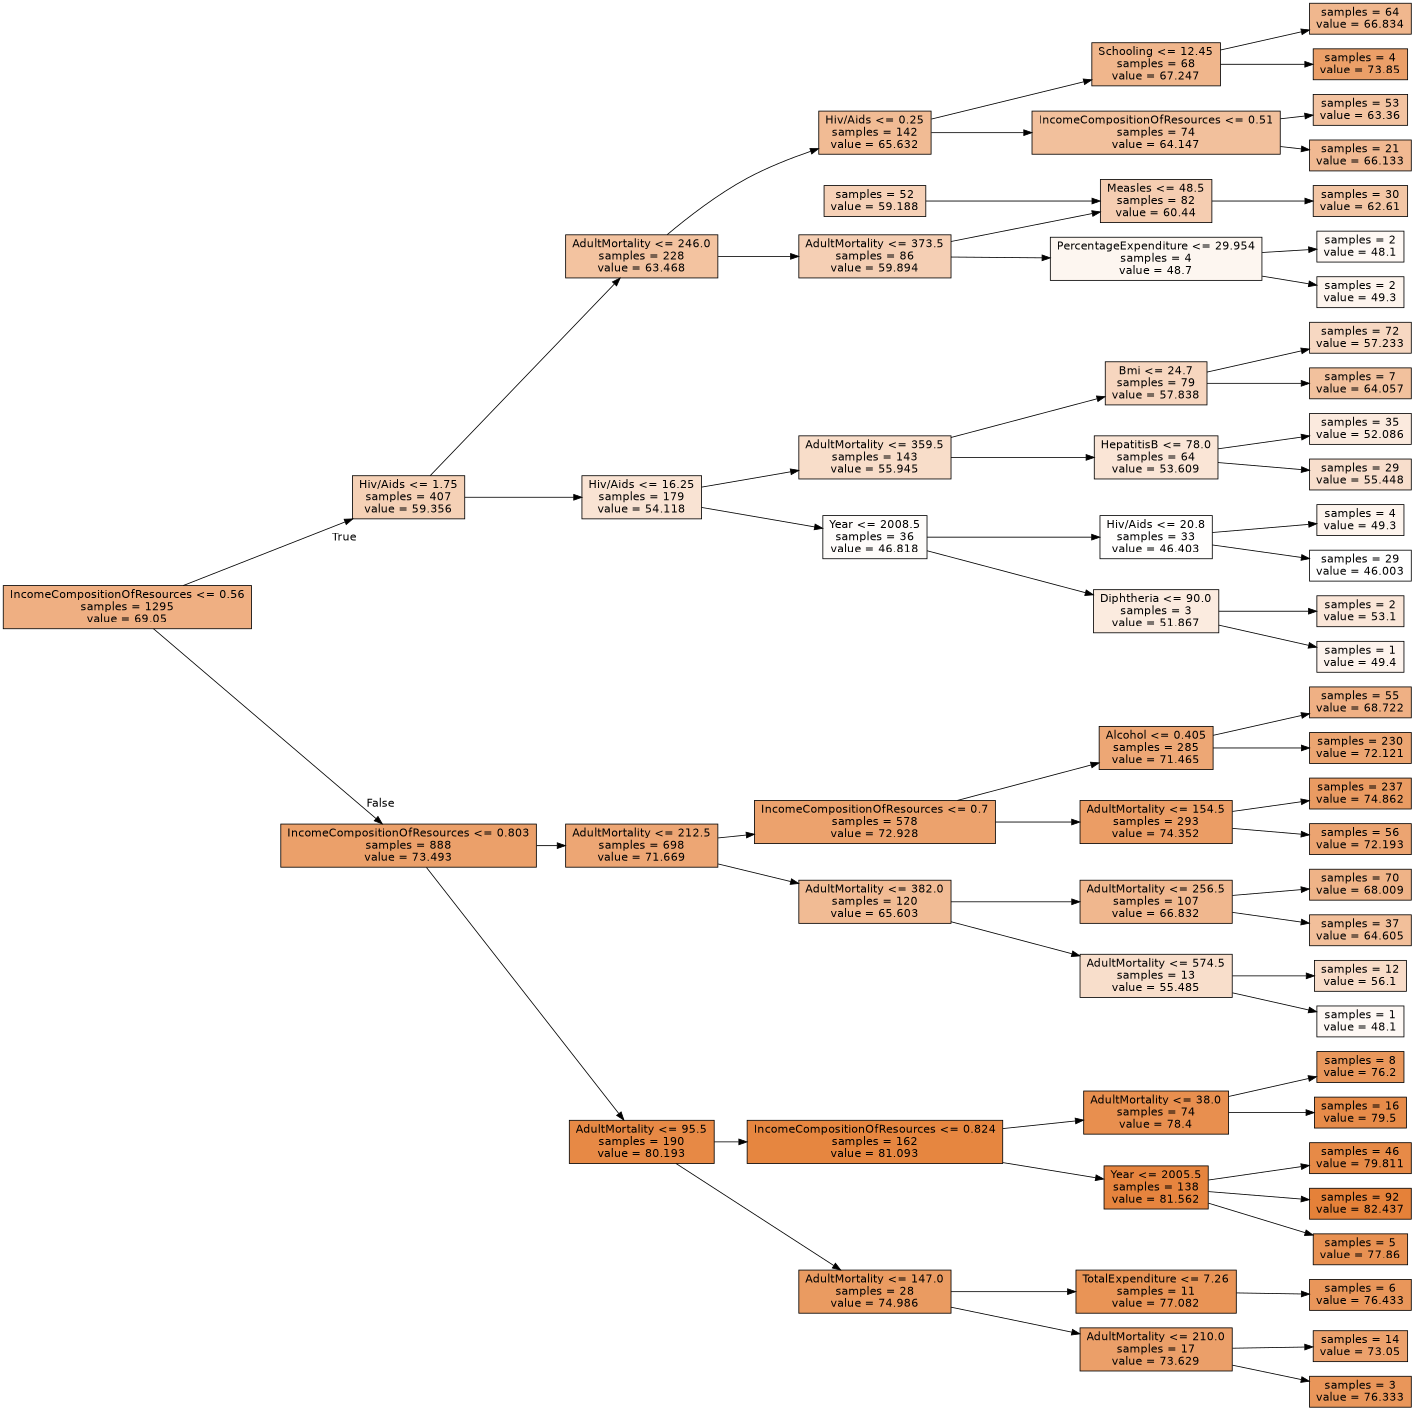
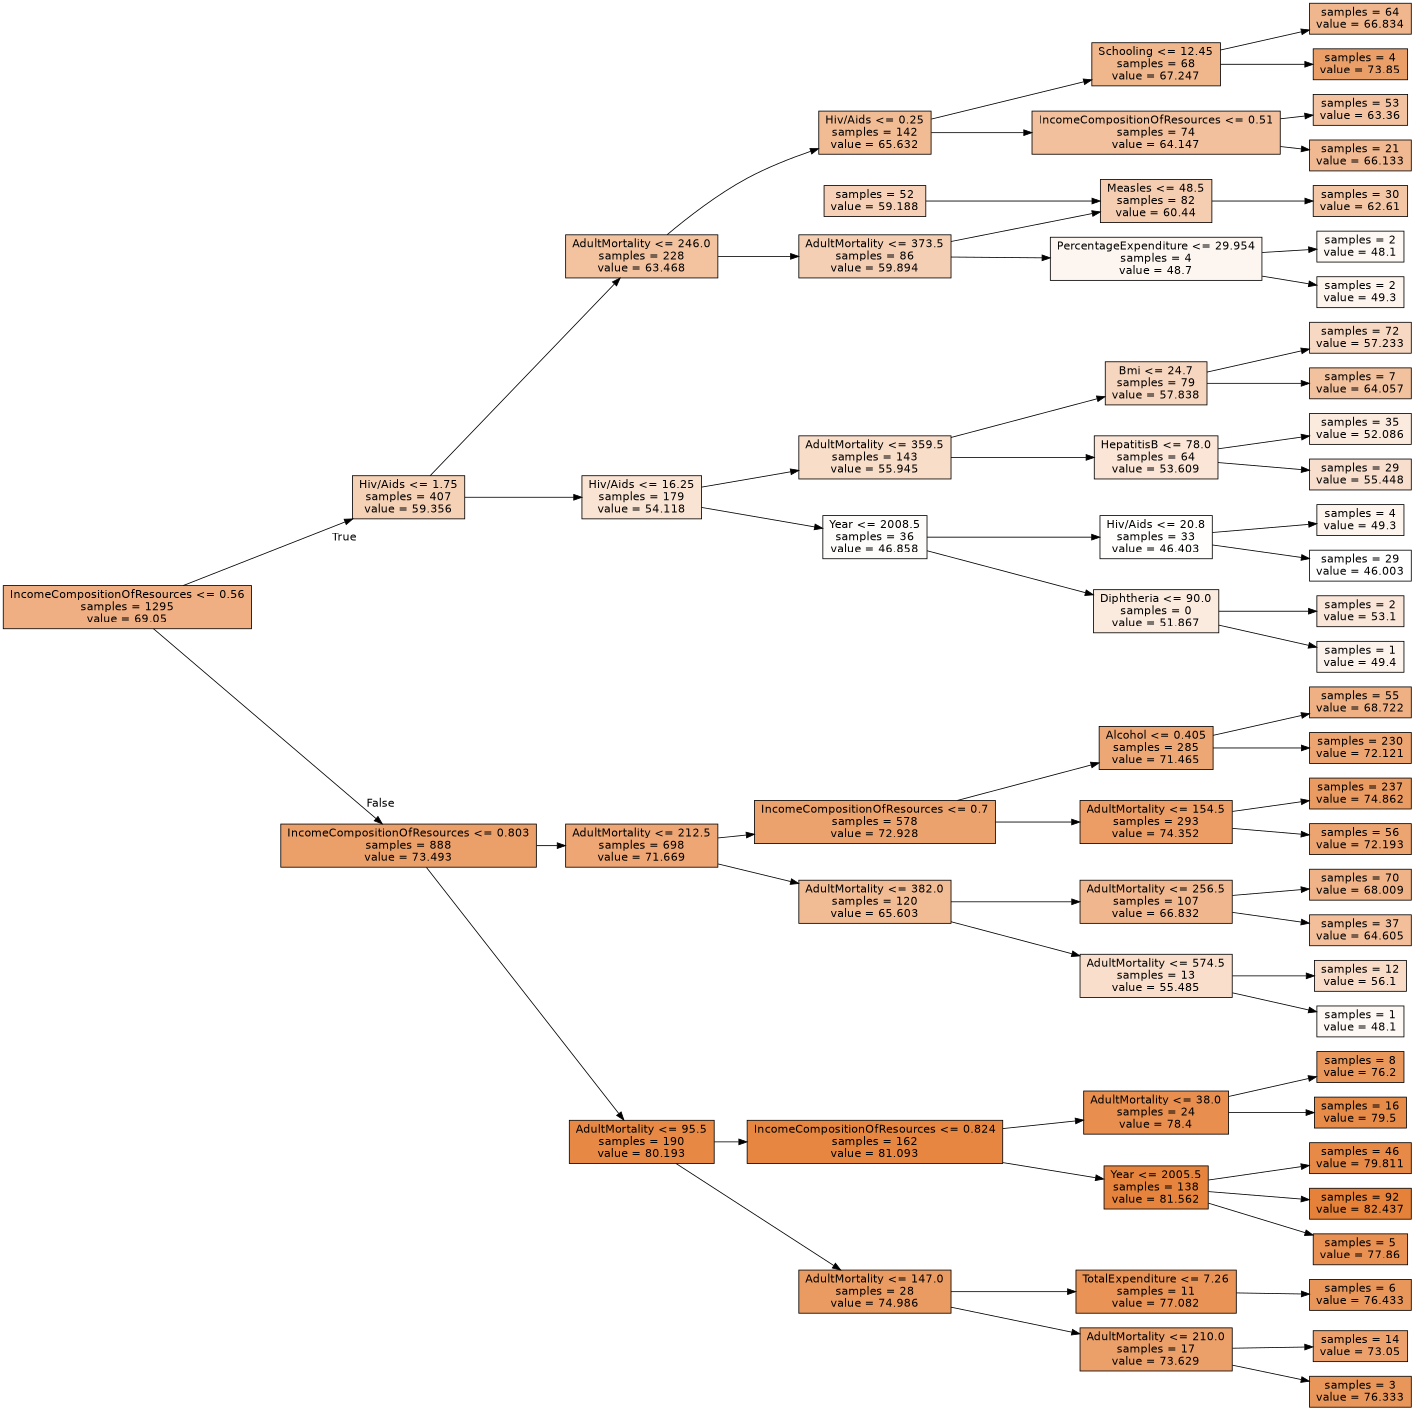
  digraph {
    rankdir=LR
    node [color=black fillcolor="#f1bb94" fontname=helvetica shape=box style=filled]
    edge [fontname=helvetica]
    n1 [fillcolor="#efaf82" label="IncomeCompositionOfResources <= 0.56\nsamples = 1295\nvalue = 69.05"]
    n2 [fillcolor="#f5d1b6" label="Hiv/Aids <= 1.75\nsamples = 407\nvalue = 59.356"]
    n3 [fillcolor="#eba06a" label="IncomeCompositionOfResources <= 0.803\nsamples = 888\nvalue = 73.493"]
    n4 [fillcolor="#f3c3a0" label="AdultMortality <= 246.0\nsamples = 228\nvalue = 63.468"]
    n5 [fillcolor="#f9e3d3" label="Hiv/Aids <= 16.25\nsamples = 179\nvalue = 54.118"]
    n6 [fillcolor="#eda674" label="AdultMortality <= 212.5\nsamples = 698\nvalue = 71.669"]
    n7 [fillcolor="#e78945" label="AdultMortality <= 95.5\nsamples = 190\nvalue = 80.193"]
    n8 [label="Hiv/Aids <= 0.25\nsamples = 142\nvalue = 65.632"]
    n9 [fillcolor="#f5cfb4" label="AdultMortality <= 373.5\nsamples = 86\nvalue = 59.894"]
    n10 [fillcolor="#f8ddc9" label="AdultMortality <= 359.5\nsamples = 143\nvalue = 55.945"]
-   n11 [fillcolor="#fefcfa" label="Year <= 2008.5\nsamples = 36\nvalue = 46.818"]
+   n11 [fillcolor="#fefcfa" label="Year <= 2008.5\nsamples = 36\nvalue = 46.858"]
    n12 [fillcolor="#f0b68c" label="Schooling <= 12.45\nsamples = 68\nvalue = 67.247"]
    n13 [fillcolor="#f2c09c" label="IncomeCompositionOfResources <= 0.51\nsamples = 74\nvalue = 64.147"]
    n14 [fillcolor="#f5cdb1" label="Measles <= 48.5\nsamples = 82\nvalue = 60.44"]
    n15 [fillcolor="#fdf6f0" label="PercentageExpenditure <= 29.954\nsamples = 4\nvalue = 48.7"]
    n16 [fillcolor="#f0b78e" label="samples = 64\nvalue = 66.834"]
    n17 [fillcolor="#eb9f68" label="samples = 4\nvalue = 73.85"]
    n18 [fillcolor="#f3c3a1" label="samples = 53\nvalue = 63.36"]
    n19 [fillcolor="#f1b992" label="samples = 21\nvalue = 66.133"]
    n20 [fillcolor="#f3c6a5" label="samples = 30\nvalue = 62.61"]
    n21 [fillcolor="#fef8f4" label="samples = 2\nvalue = 48.1"]
    n22 [fillcolor="#fdf4ed" label="samples = 2\nvalue = 49.3"]
    n23 [fillcolor="#f6d1b7" label="samples = 52\nvalue = 59.188"]
    n24 [fillcolor="#f7d6bf" label="Bmi <= 24.7\nsamples = 79\nvalue = 57.838"]
    n25 [fillcolor="#fae5d6" label="HepatitisB <= 78.0\nsamples = 64\nvalue = 53.609"]
    n26 [fillcolor="#fffefd" label="Hiv/Aids <= 20.8\nsamples = 33\nvalue = 46.403"]
-   n27 [fillcolor="#fbebdf" label="Diphtheria <= 90.0\nsamples = 3\nvalue = 51.867"]
+   n27 [fillcolor="#fbebdf" label="Diphtheria <= 90.0\nsamples = 0\nvalue = 51.867"]
    n28 [fillcolor="#f7d8c2" label="samples = 72\nvalue = 57.233"]
    n29 [fillcolor="#f2c19d" label="samples = 7\nvalue = 64.057"]
    n30 [fillcolor="#fbeade" label="samples = 35\nvalue = 52.086"]
    n31 [fillcolor="#f8decc" label="samples = 29\nvalue = 55.448"]
    n32 [fillcolor="#fdf4ed" label="samples = 4\nvalue = 49.3"]
    n33 [fillcolor="#ffffff" label="samples = 29\nvalue = 46.003"]
    n34 [fillcolor="#fae6d8" label="samples = 2\nvalue = 53.1"]
    n35 [fillcolor="#fdf3ed" label="samples = 1\nvalue = 49.4"]
    n36 [fillcolor="#eca26d" label="IncomeCompositionOfResources <= 0.7\nsamples = 578\nvalue = 72.928"]
    n37 [label="AdultMortality <= 382.0\nsamples = 120\nvalue = 65.603"]
    n38 [fillcolor="#e68640" label="IncomeCompositionOfResources <= 0.824\nsamples = 162\nvalue = 81.093"]
    n39 [fillcolor="#ea9b61" label="AdultMortality <= 147.0\nsamples = 28\nvalue = 74.986"]
    n40 [fillcolor="#eda775" label="Alcohol <= 0.405\nsamples = 285\nvalue = 71.465"]
    n41 [fillcolor="#eb9d65" label="AdultMortality <= 154.5\nsamples = 293\nvalue = 74.352"]
    n42 [fillcolor="#f0b78e" label="AdultMortality <= 256.5\nsamples = 107\nvalue = 66.832"]
    n43 [fillcolor="#f8decb" label="AdultMortality <= 574.5\nsamples = 13\nvalue = 55.485"]
    n44 [fillcolor="#efb084" label="samples = 55\nvalue = 68.722"]
    n45 [fillcolor="#eca571" label="samples = 230\nvalue = 72.121"]
    n46 [fillcolor="#ea9b62" label="samples = 237\nvalue = 74.862"]
    n47 [fillcolor="#eca471" label="samples = 56\nvalue = 72.193"]
    n48 [fillcolor="#efb387" label="samples = 70\nvalue = 68.009"]
    n49 [fillcolor="#f2bf9a" label="samples = 37\nvalue = 64.605"]
    n50 [fillcolor="#f8dcc8" label="samples = 12\nvalue = 56.1"]
    n51 [fillcolor="#fef8f4" label="samples = 1\nvalue = 48.1"]
-   n52 [fillcolor="#e88f4f" label="AdultMortality <= 38.0\nsamples = 74\nvalue = 78.4"]
+   n52 [fillcolor="#e88f4f" label="AdultMortality <= 38.0\nsamples = 24\nvalue = 78.4"]
    n53 [fillcolor="#e6843e" label="Year <= 2005.5\nsamples = 138\nvalue = 81.562"]
    n54 [fillcolor="#e99456" label="TotalExpenditure <= 7.26\nsamples = 11\nvalue = 77.082"]
    n55 [fillcolor="#eb9f69" label="AdultMortality <= 210.0\nsamples = 17\nvalue = 73.629"]
    n56 [fillcolor="#e9975b" label="samples = 8\nvalue = 76.2"]
    n57 [fillcolor="#e78b49" label="samples = 16\nvalue = 79.5"]
    n58 [fillcolor="#e78a47" label="samples = 46\nvalue = 79.811"]
    n59 [fillcolor="#e58139" label="samples = 92\nvalue = 82.437"]
    n60 [fillcolor="#e89152" label="samples = 5\nvalue = 77.86"]
    n61 [fillcolor="#e9965a" label="samples = 6\nvalue = 76.433"]
    n62 [fillcolor="#eca16c" label="samples = 14\nvalue = 73.05"]
    n63 [fillcolor="#e9965a" label="samples = 3\nvalue = 76.333"]
    n1 -> n2 [headlabel=True labelangle=45 labeldistance=2.5]
    n1 -> n3 [headlabel=False labelangle=-45 labeldistance=2.5]
    n2 -> n4
    n2 -> n5
    n3 -> n6
    n3 -> n7
    n4 -> n8
    n4 -> n9
    n5 -> n10
    n5 -> n11
    n6 -> n36
    n6 -> n37
    n7 -> n38
    n7 -> n39
    n8 -> n12
    n8 -> n13
    n9 -> n14
    n9 -> n15
    n10 -> n24
    n10 -> n25
    n11 -> n26
    n11 -> n27
    n12 -> n16
    n12 -> n17
    n13 -> n18
    n13 -> n19
    n14 -> n20
    n15 -> n21
    n15 -> n22
    n23 -> n14
    n24 -> n28
    n24 -> n29
    n25 -> n30
    n25 -> n31
    n26 -> n32
    n26 -> n33
    n27 -> n34
    n27 -> n35
    n36 -> n40
    n36 -> n41
    n37 -> n42
    n37 -> n43
    n38 -> n52
    n38 -> n53
    n39 -> n54
    n39 -> n55
    n40 -> n44
    n40 -> n45
    n41 -> n46
    n41 -> n47
    n42 -> n48
    n42 -> n49
    n43 -> n50
    n43 -> n51
    n52 -> n56
    n52 -> n57
    n53 -> n58
    n53 -> n59
    n53 -> n60
    n54 -> n61
    n55 -> n62
    n55 -> n63
  }
